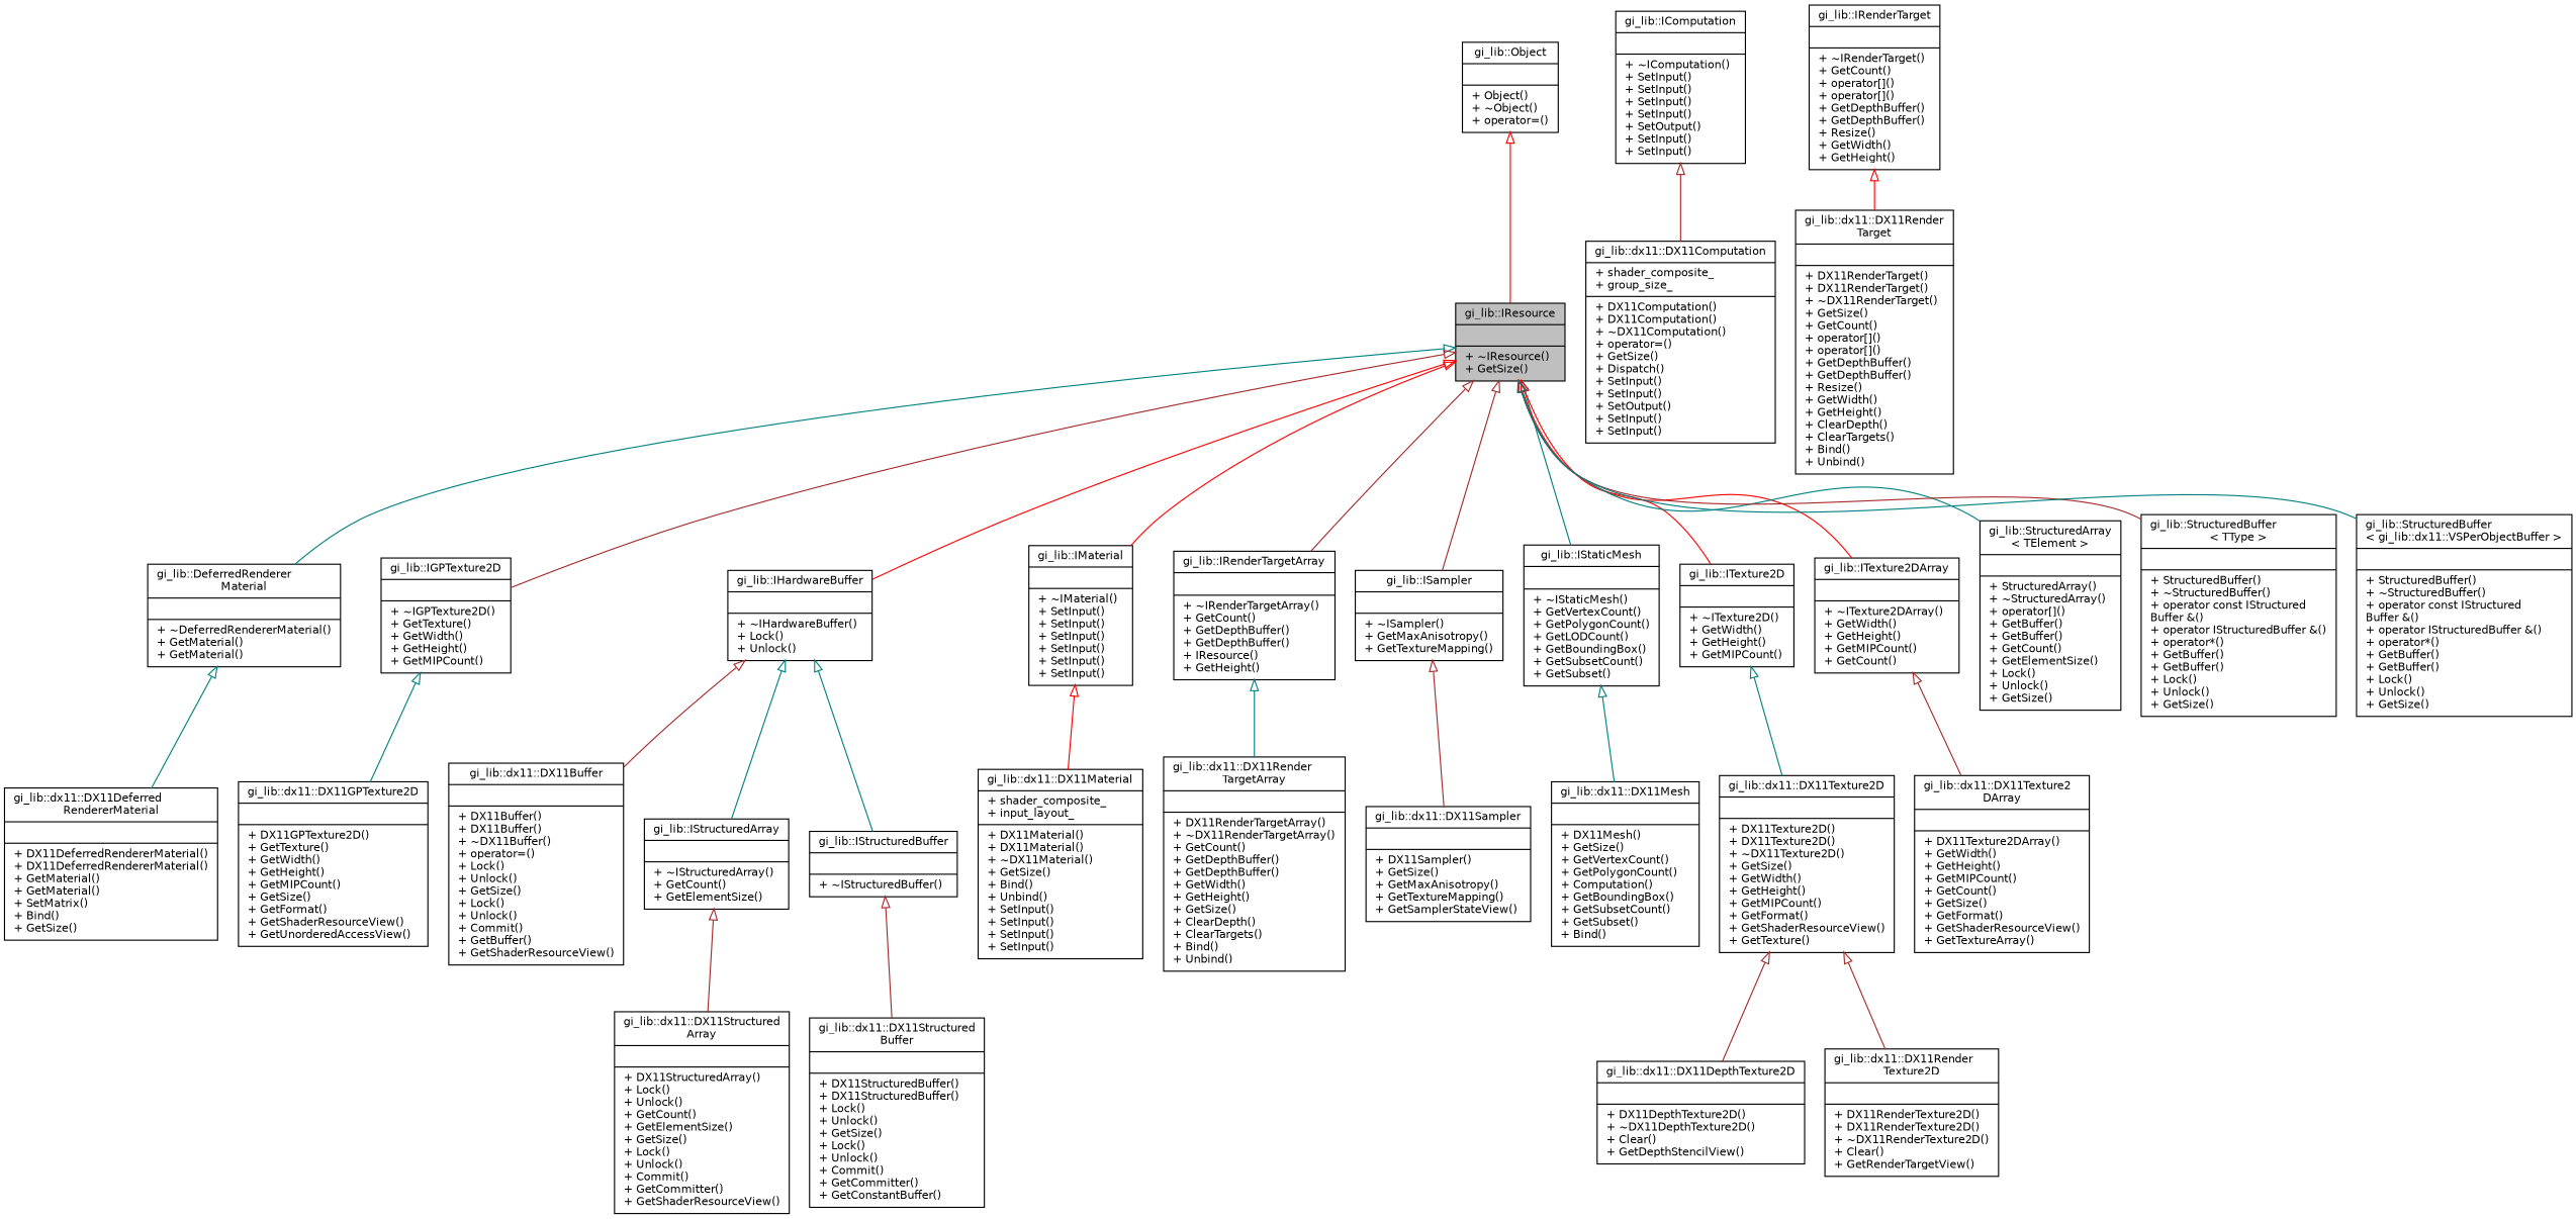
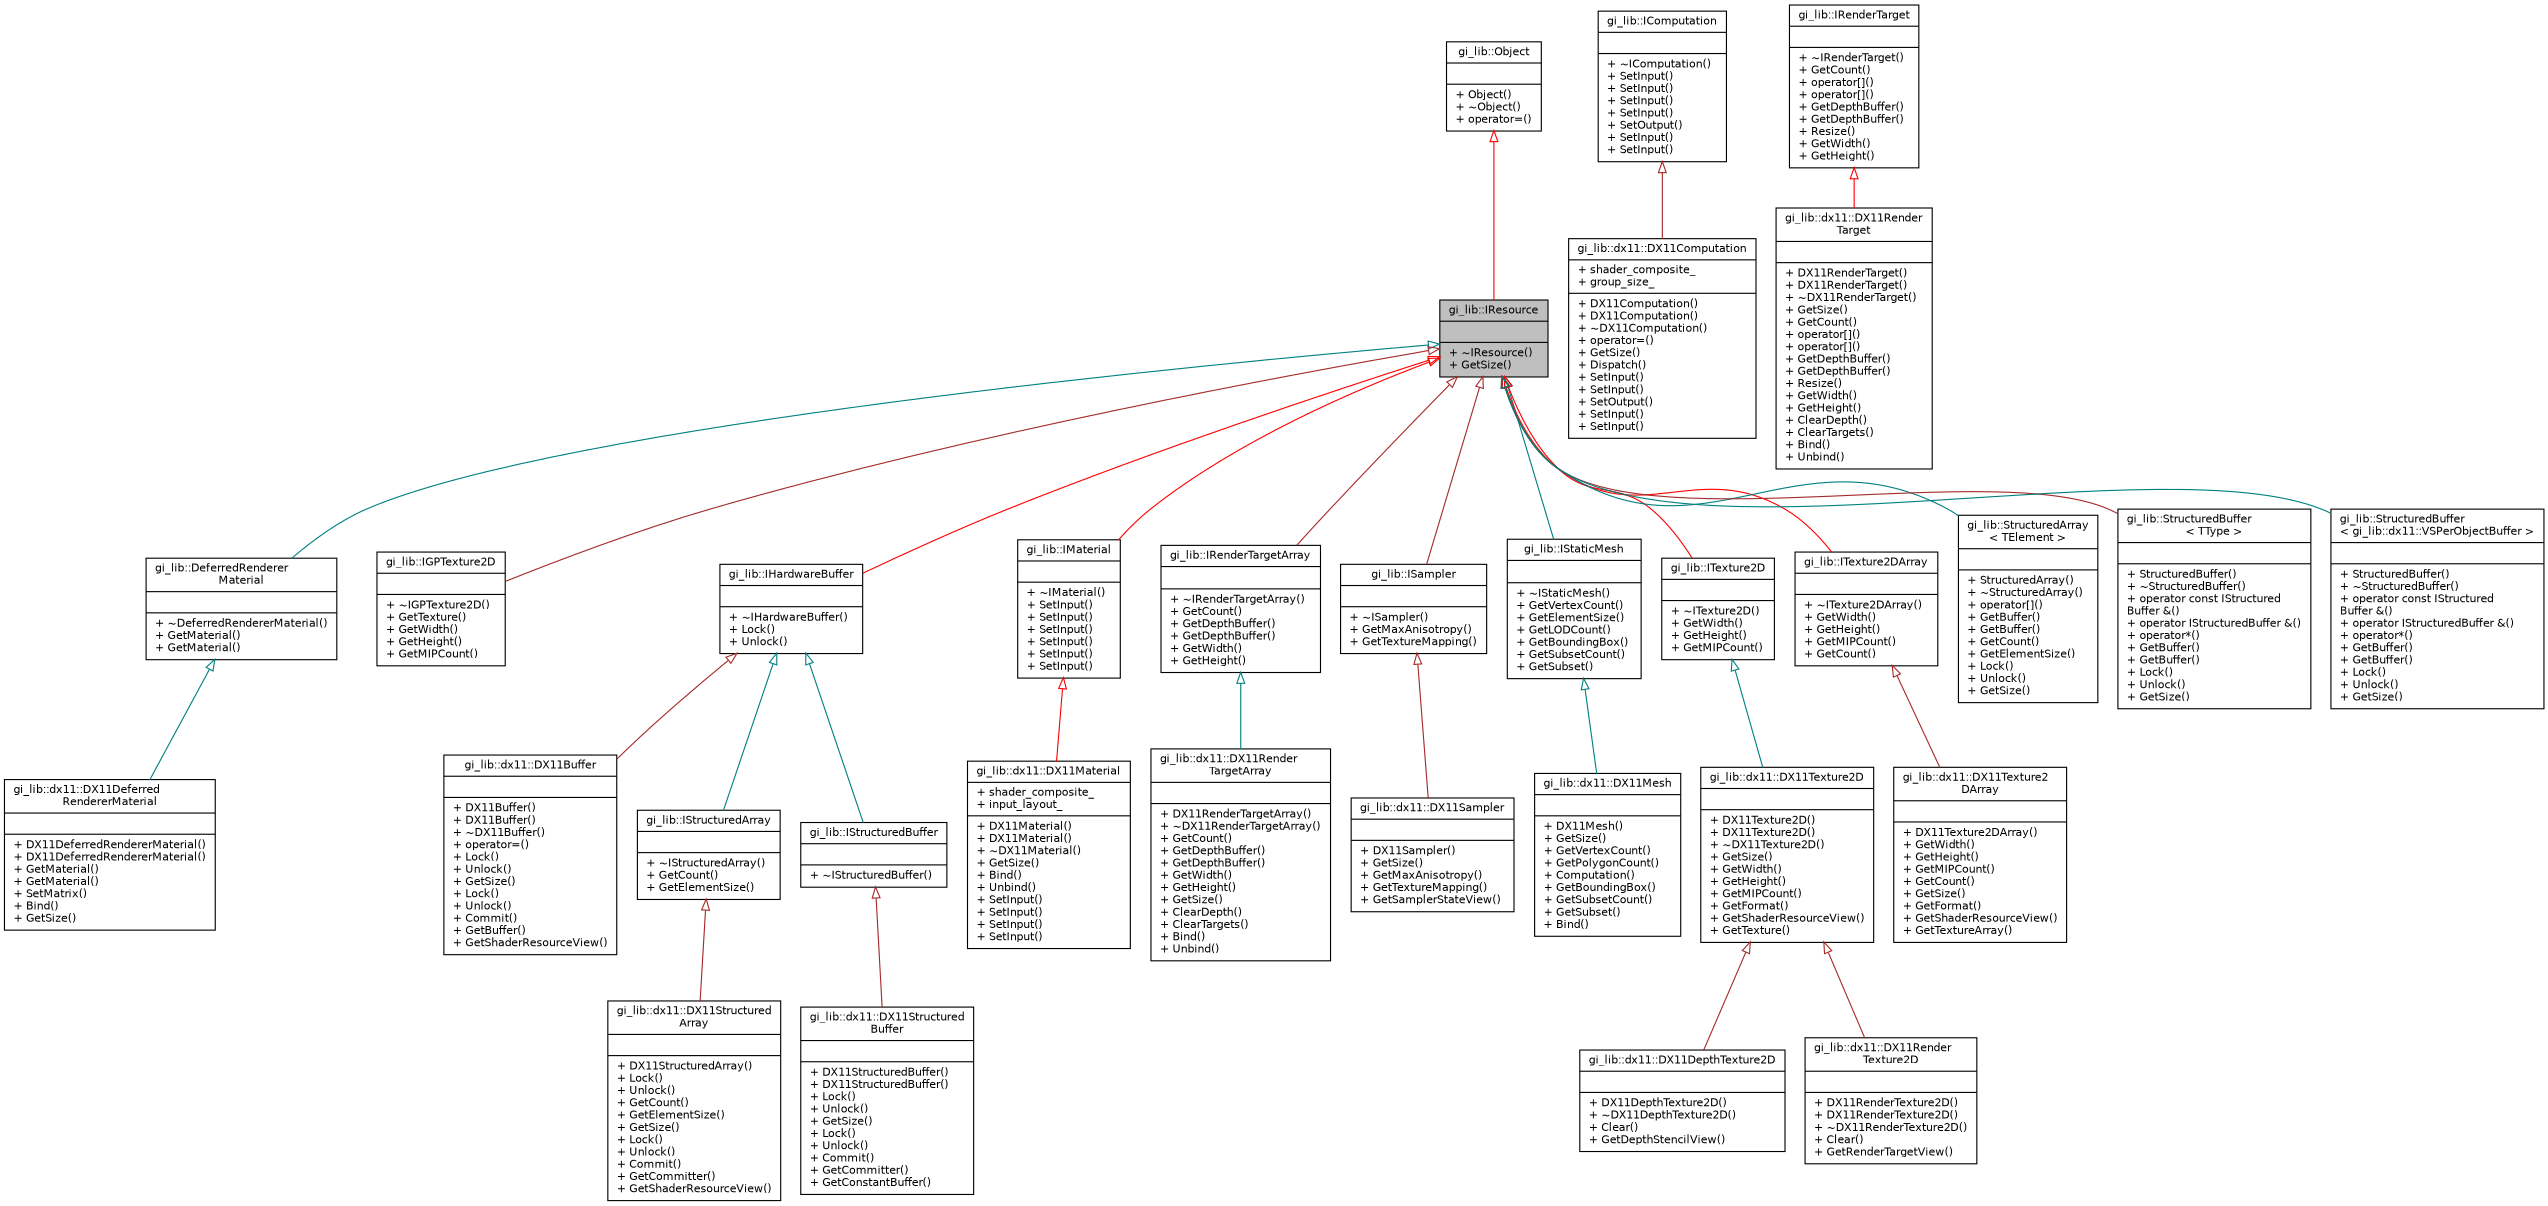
  digraph {
    node [color=black fillcolor=white fontname=Helvetica fontsize=10 shape=record style=filled]
    edge [arrowtail=onormal color=brown dir=back fontname=Helvetica fontsize=10 labelfontname=Helvetica labelfontsize=10 style=solid]
    n1 [fillcolor=grey75 fontcolor=black height=0.2 label="{gi_lib::IResource\n||+ ~IResource()\l+ GetSize()\l}" width=0.4]
    n2 [height=0.2 label="{gi_lib::DeferredRenderer\lMaterial\n||+ ~DeferredRendererMaterial()\l+ GetMaterial()\l+ GetMaterial()\l}" width=0.4]
    n3 [height=0.2 label="{gi_lib::IGPTexture2D\n||+ ~IGPTexture2D()\l+ GetTexture()\l+ GetWidth()\l+ GetHeight()\l+ GetMIPCount()\l}" width=0.4]
    n4 [height=0.2 label="{gi_lib::IHardwareBuffer\n||+ ~IHardwareBuffer()\l+ Lock()\l+ Unlock()\l}" width=0.4]
    n5 [height=0.2 label="{gi_lib::IMaterial\n||+ ~IMaterial()\l+ SetInput()\l+ SetInput()\l+ SetInput()\l+ SetInput()\l+ SetInput()\l+ SetInput()\l}" width=0.4]
-   n6 [height=0.2 label="{gi_lib::IRenderTargetArray\n||+ ~IRenderTargetArray()\l+ GetCount()\l+ GetDepthBuffer()\l+ GetDepthBuffer()\l+ IResource()\l+ GetHeight()\l}" width=0.4]
+   n6 [height=0.2 label="{gi_lib::IRenderTargetArray\n||+ ~IRenderTargetArray()\l+ GetCount()\l+ GetDepthBuffer()\l+ GetDepthBuffer()\l+ GetWidth()\l+ GetHeight()\l}" width=0.4]
    n7 [height=0.2 label="{gi_lib::ISampler\n||+ ~ISampler()\l+ GetMaxAnisotropy()\l+ GetTextureMapping()\l}" width=0.4]
-   n8 [height=0.2 label="{gi_lib::IStaticMesh\n||+ ~IStaticMesh()\l+ GetVertexCount()\l+ GetPolygonCount()\l+ GetLODCount()\l+ GetBoundingBox()\l+ GetSubsetCount()\l+ GetSubset()\l}" width=0.4]
+   n8 [height=0.2 label="{gi_lib::IStaticMesh\n||+ ~IStaticMesh()\l+ GetVertexCount()\l+ GetElementSize()\l+ GetLODCount()\l+ GetBoundingBox()\l+ GetSubsetCount()\l+ GetSubset()\l}" width=0.4]
    n9 [height=0.2 label="{gi_lib::ITexture2D\n||+ ~ITexture2D()\l+ GetWidth()\l+ GetHeight()\l+ GetMIPCount()\l}" width=0.4]
    n10 [height=0.2 label="{gi_lib::ITexture2DArray\n||+ ~ITexture2DArray()\l+ GetWidth()\l+ GetHeight()\l+ GetMIPCount()\l+ GetCount()\l}" width=0.4]
    n11 [height=0.2 label="{gi_lib::StructuredArray\l\< TElement \>\n||+ StructuredArray()\l+ ~StructuredArray()\l+ operator[]()\l+ GetBuffer()\l+ GetBuffer()\l+ GetCount()\l+ GetElementSize()\l+ Lock()\l+ Unlock()\l+ GetSize()\l}" width=0.4]
    n12 [height=0.2 label="{gi_lib::StructuredBuffer\l\< TType \>\n||+ StructuredBuffer()\l+ ~StructuredBuffer()\l+ operator const IStructured\lBuffer &()\l+ operator IStructuredBuffer &()\l+ operator*()\l+ GetBuffer()\l+ GetBuffer()\l+ Lock()\l+ Unlock()\l+ GetSize()\l}" width=0.4]
    n13 [height=0.2 label="{gi_lib::StructuredBuffer\l\< gi_lib::dx11::VSPerObjectBuffer \>\n||+ StructuredBuffer()\l+ ~StructuredBuffer()\l+ operator const IStructured\lBuffer &()\l+ operator IStructuredBuffer &()\l+ operator*()\l+ GetBuffer()\l+ GetBuffer()\l+ Lock()\l+ Unlock()\l+ GetSize()\l}" width=0.4]
    n14 [height=0.2 label="{gi_lib::dx11::DX11Deferred\lRendererMaterial\n||+ DX11DeferredRendererMaterial()\l+ DX11DeferredRendererMaterial()\l+ GetMaterial()\l+ GetMaterial()\l+ SetMatrix()\l+ Bind()\l+ GetSize()\l}" width=0.4]
    n15 [height=0.2 label="{gi_lib::IComputation\n||+ ~IComputation()\l+ SetInput()\l+ SetInput()\l+ SetInput()\l+ SetInput()\l+ SetOutput()\l+ SetInput()\l+ SetInput()\l}" width=0.4]
    n16 [height=0.2 label="{gi_lib::dx11::DX11Computation\n|+ shader_composite_\l+ group_size_\l|+ DX11Computation()\l+ DX11Computation()\l+ ~DX11Computation()\l+ operator=()\l+ GetSize()\l+ Dispatch()\l+ SetInput()\l+ SetInput()\l+ SetOutput()\l+ SetInput()\l+ SetInput()\l}" width=0.4]
-   n17 [height=0.2 label="{gi_lib::dx11::DX11GPTexture2D\n||+ DX11GPTexture2D()\l+ GetTexture()\l+ GetWidth()\l+ GetHeight()\l+ GetMIPCount()\l+ GetSize()\l+ GetFormat()\l+ GetShaderResourceView()\l+ GetUnorderedAccessView()\l}" width=0.4]
    n18 [height=0.2 label="{gi_lib::dx11::DX11Buffer\n||+ DX11Buffer()\l+ DX11Buffer()\l+ ~DX11Buffer()\l+ operator=()\l+ Lock()\l+ Unlock()\l+ GetSize()\l+ Lock()\l+ Unlock()\l+ Commit()\l+ GetBuffer()\l+ GetShaderResourceView()\l}" width=0.4]
    n19 [height=0.2 label="{gi_lib::IStructuredArray\n||+ ~IStructuredArray()\l+ GetCount()\l+ GetElementSize()\l}" width=0.4]
    n20 [height=0.2 label="{gi_lib::IStructuredBuffer\n||+ ~IStructuredBuffer()\l}" width=0.4]
    n21 [height=0.2 label="{gi_lib::dx11::DX11Material\n|+ shader_composite_\l+ input_layout_\l|+ DX11Material()\l+ DX11Material()\l+ ~DX11Material()\l+ GetSize()\l+ Bind()\l+ Unbind()\l+ SetInput()\l+ SetInput()\l+ SetInput()\l+ SetInput()\l}" width=0.4]
    n22 [height=0.2 label="{gi_lib::IRenderTarget\n||+ ~IRenderTarget()\l+ GetCount()\l+ operator[]()\l+ operator[]()\l+ GetDepthBuffer()\l+ GetDepthBuffer()\l+ Resize()\l+ GetWidth()\l+ GetHeight()\l}" width=0.4]
    n23 [height=0.2 label="{gi_lib::dx11::DX11Render\lTarget\n||+ DX11RenderTarget()\l+ DX11RenderTarget()\l+ ~DX11RenderTarget()\l+ GetSize()\l+ GetCount()\l+ operator[]()\l+ operator[]()\l+ GetDepthBuffer()\l+ GetDepthBuffer()\l+ Resize()\l+ GetWidth()\l+ GetHeight()\l+ ClearDepth()\l+ ClearTargets()\l+ Bind()\l+ Unbind()\l}" width=0.4]
    n24 [height=0.2 label="{gi_lib::dx11::DX11Render\lTargetArray\n||+ DX11RenderTargetArray()\l+ ~DX11RenderTargetArray()\l+ GetCount()\l+ GetDepthBuffer()\l+ GetDepthBuffer()\l+ GetWidth()\l+ GetHeight()\l+ GetSize()\l+ ClearDepth()\l+ ClearTargets()\l+ Bind()\l+ Unbind()\l}" width=0.4]
    n25 [height=0.2 label="{gi_lib::dx11::DX11Sampler\n||+ DX11Sampler()\l+ GetSize()\l+ GetMaxAnisotropy()\l+ GetTextureMapping()\l+ GetSamplerStateView()\l}" width=0.4]
    n26 [height=0.2 label="{gi_lib::dx11::DX11Mesh\n||+ DX11Mesh()\l+ GetSize()\l+ GetVertexCount()\l+ GetPolygonCount()\l+ Computation()\l+ GetBoundingBox()\l+ GetSubsetCount()\l+ GetSubset()\l+ Bind()\l}" width=0.4]
    n27 [height=0.2 label="{gi_lib::dx11::DX11Texture2D\n||+ DX11Texture2D()\l+ DX11Texture2D()\l+ ~DX11Texture2D()\l+ GetSize()\l+ GetWidth()\l+ GetHeight()\l+ GetMIPCount()\l+ GetFormat()\l+ GetShaderResourceView()\l+ GetTexture()\l}" width=0.4]
    n28 [height=0.2 label="{gi_lib::dx11::DX11Texture2\lDArray\n||+ DX11Texture2DArray()\l+ GetWidth()\l+ GetHeight()\l+ GetMIPCount()\l+ GetCount()\l+ GetSize()\l+ GetFormat()\l+ GetShaderResourceView()\l+ GetTextureArray()\l}" width=0.4]
    n29 [height=0.2 label="{gi_lib::Object\n||+ Object()\l+ ~Object()\l+ operator=()\l}" width=0.4]
    n30 [height=0.2 label="{gi_lib::dx11::DX11Structured\lArray\n||+ DX11StructuredArray()\l+ Lock()\l+ Unlock()\l+ GetCount()\l+ GetElementSize()\l+ GetSize()\l+ Lock()\l+ Unlock()\l+ Commit()\l+ GetCommitter()\l+ GetShaderResourceView()\l}" width=0.4]
    n31 [height=0.2 label="{gi_lib::dx11::DX11Structured\lBuffer\n||+ DX11StructuredBuffer()\l+ DX11StructuredBuffer()\l+ Lock()\l+ Unlock()\l+ GetSize()\l+ Lock()\l+ Unlock()\l+ Commit()\l+ GetCommitter()\l+ GetConstantBuffer()\l}" width=0.4]
    n32 [height=0.2 label="{gi_lib::dx11::DX11DepthTexture2D\n||+ DX11DepthTexture2D()\l+ ~DX11DepthTexture2D()\l+ Clear()\l+ GetDepthStencilView()\l}" width=0.4]
    n33 [height=0.2 label="{gi_lib::dx11::DX11Render\lTexture2D\n||+ DX11RenderTexture2D()\l+ DX11RenderTexture2D()\l+ ~DX11RenderTexture2D()\l+ Clear()\l+ GetRenderTargetView()\l}" width=0.4]
    n1 -> n2 [color=teal]
    n1 -> n3
    n1 -> n4 [color=red]
    n1 -> n5 [color=red]
    n1 -> n6
    n1 -> n7
    n1 -> n8 [color=teal]
    n1 -> n9 [color=red]
    n1 -> n10 [color=red]
    n1 -> n11 [color=teal]
    n1 -> n12
    n1 -> n13 [color=teal]
    n2 -> n14 [color=teal]
-   n3 -> n17 [color=teal]
    n4 -> n18
    n4 -> n19 [color=teal]
    n4 -> n20 [color=teal]
    n5 -> n21 [color=red]
    n6 -> n24 [color=teal]
    n7 -> n25
    n8 -> n26 [color=teal]
    n9 -> n27 [color=teal]
    n10 -> n28
    n15 -> n16
    n19 -> n30
    n20 -> n31
    n22 -> n23 [color=red]
    n27 -> n32
    n27 -> n33
    n29 -> n1 [color=red]
  }
